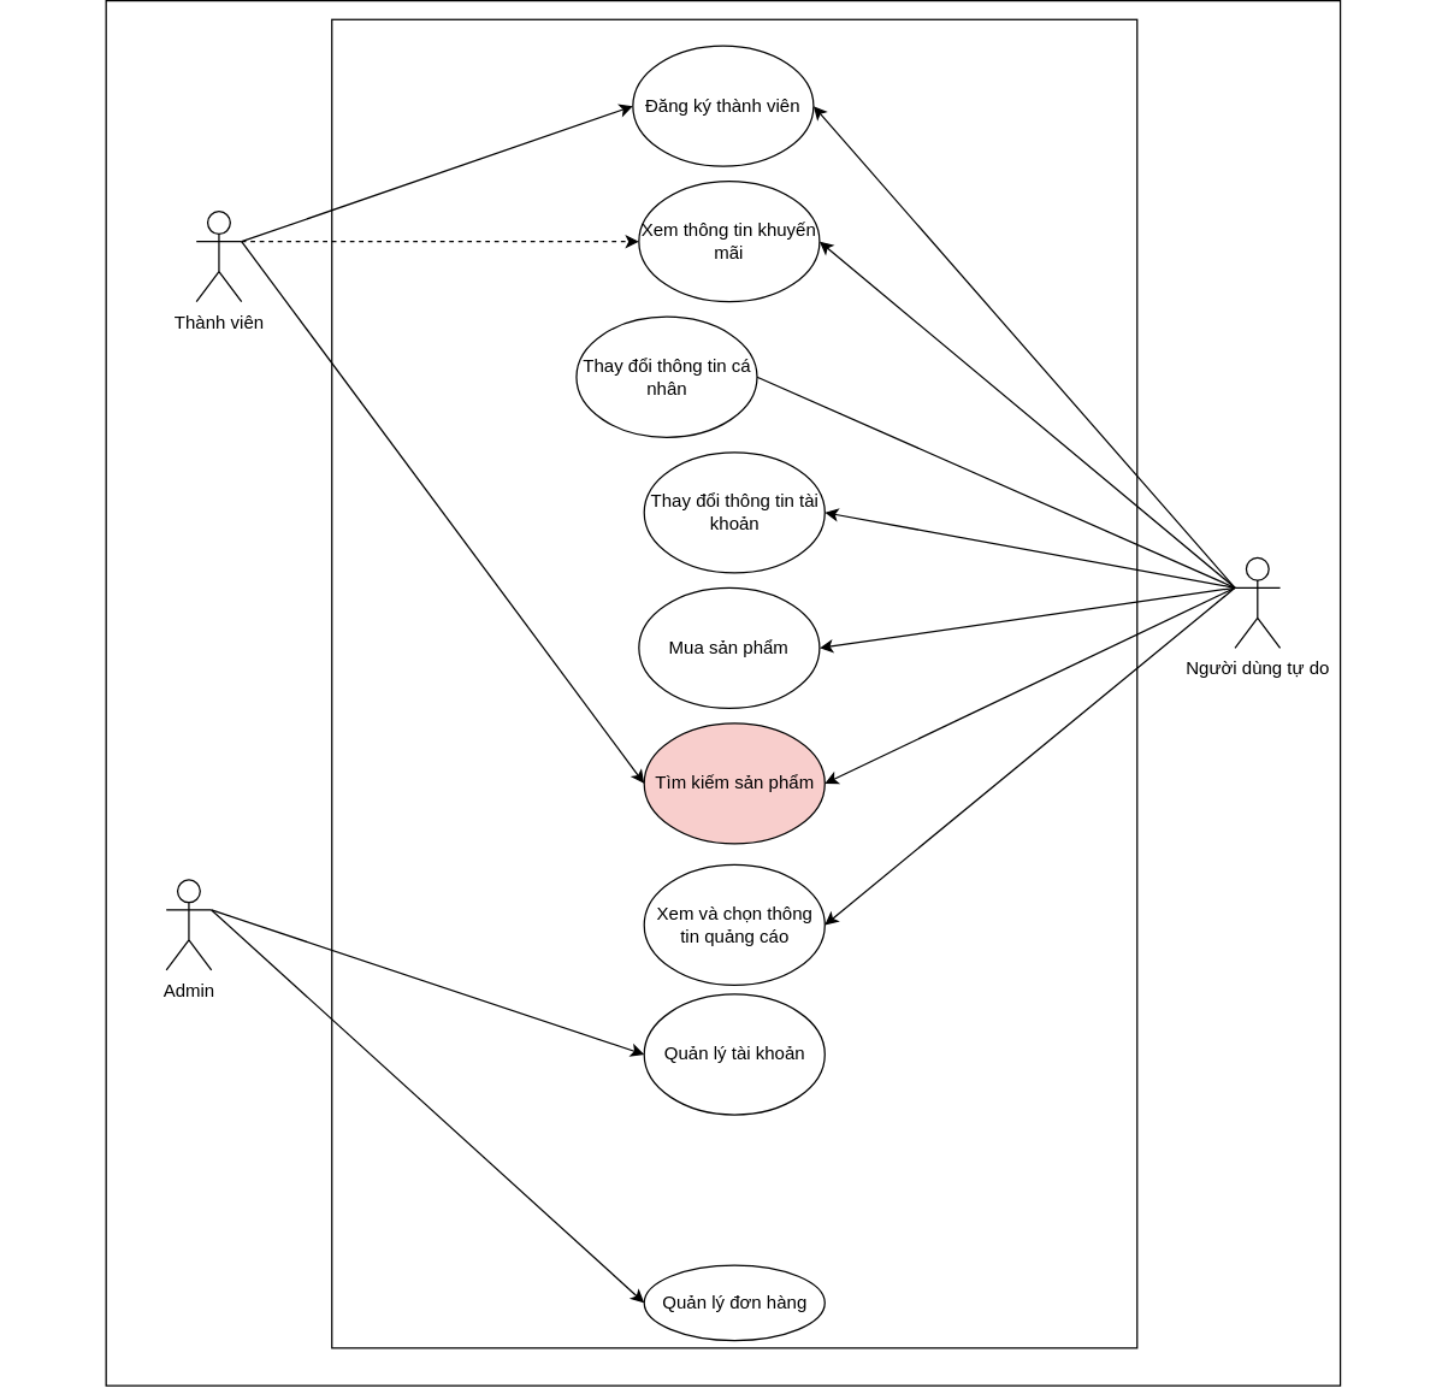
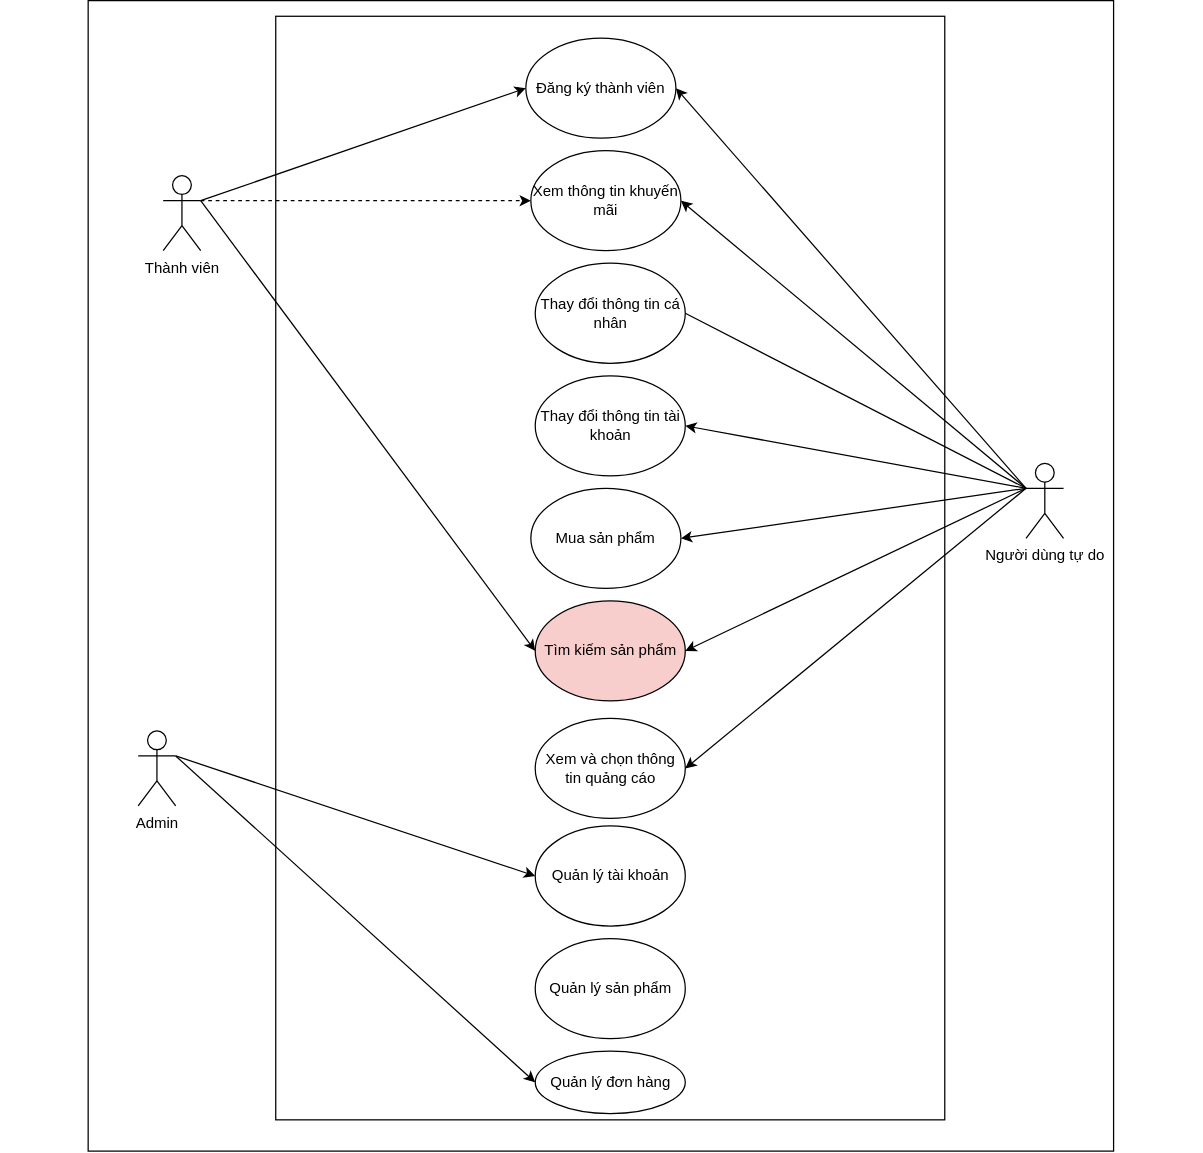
  <mxCell id="0" />
  <mxCell id="1" parent="0" />
  <mxCell id="2" value="" style="rounded=0;whiteSpace=wrap;html=1;rotation=90;" vertex="1" parent="1"><mxGeometry x="20" y="40" width="920" height="820" as="geometry" /></mxCell>
  <mxCell id="3" value="" style="rounded=0;whiteSpace=wrap;html=1;rotation=90;" vertex="1" parent="1"><mxGeometry x="46.25" y="176.25" width="882.5" height="535" as="geometry" /></mxCell>
  <mxCell id="4" value="Thành viên" style="shape=umlActor;verticalLabelPosition=bottom;verticalAlign=top;html=1;outlineConnect=0;" vertex="1" parent="1"><mxGeometry x="130" y="130" width="30" height="60" as="geometry" /></mxCell>
  <mxCell id="5" value="Admin" style="shape=umlActor;verticalLabelPosition=bottom;verticalAlign=top;html=1;outlineConnect=0;" vertex="1" parent="1"><mxGeometry x="110" y="574" width="30" height="60" as="geometry" /></mxCell>
  <mxCell id="6" value="Người dùng tự do" style="shape=umlActor;verticalLabelPosition=bottom;verticalAlign=top;html=1;outlineConnect=0;" vertex="1" parent="1"><mxGeometry x="820" y="360" width="30" height="60" as="geometry" /></mxCell>
  <mxCell id="7" value="Đăng ký thành viên" style="ellipse;whiteSpace=wrap;html=1;" vertex="1" parent="1"><mxGeometry x="420" y="20" width="120" height="80" as="geometry" /></mxCell>
  <mxCell id="8" value="Xem thông tin khuyến mãi" style="ellipse;whiteSpace=wrap;html=1;" vertex="1" parent="1"><mxGeometry x="424" y="110" width="120" height="80" as="geometry" /></mxCell>
- <mxCell id="9" value="Thay đổi thông tin cá nhân" style="ellipse;whiteSpace=wrap;html=1;" vertex="1" parent="1"><mxGeometry x="382.5" y="200" width="120" height="80" as="geometry" /></mxCell>
+ <mxCell id="9" value="Thay đổi thông tin cá nhân" style="ellipse;whiteSpace=wrap;html=1;" vertex="1" parent="1"><mxGeometry x="427.5" y="200" width="120" height="80" as="geometry" /></mxCell>
  <mxCell id="10" value="Thay đổi thông tin tài khoản" style="ellipse;whiteSpace=wrap;html=1;" vertex="1" parent="1"><mxGeometry x="427.5" y="290" width="120" height="80" as="geometry" /></mxCell>
  <mxCell id="11" value="Mua sản phẩm" style="ellipse;whiteSpace=wrap;html=1;" vertex="1" parent="1"><mxGeometry x="424" y="380" width="120" height="80" as="geometry" /></mxCell>
  <mxCell id="12" value="Tìm kiếm sản phẩm" style="ellipse;whiteSpace=wrap;html=1;fillColor=#f8cecc;" vertex="1" parent="1"><mxGeometry x="427.5" y="470" width="120" height="80" as="geometry" /></mxCell>
  <mxCell id="13" value="Xem và chọn thông tin quảng cáo" style="ellipse;whiteSpace=wrap;html=1;" vertex="1" parent="1"><mxGeometry x="427.5" y="564" width="120" height="80" as="geometry" /></mxCell>
  <mxCell id="14" value="Quản lý tài khoản" style="ellipse;whiteSpace=wrap;html=1;" vertex="1" parent="1"><mxGeometry x="427.5" y="650" width="120" height="80" as="geometry" /></mxCell>
+ <mxCell id="15" value="Quản lý sản phẩm" style="ellipse;whiteSpace=wrap;html=1;" vertex="1" parent="1"><mxGeometry x="427.5" y="740" width="120" height="80" as="geometry" /></mxCell>
  <mxCell id="16" value="Quản lý đơn hàng" style="ellipse;whiteSpace=wrap;html=1;" vertex="1" parent="1"><mxGeometry x="427.5" y="830" width="120" height="50" as="geometry" /></mxCell>
  <mxCell id="17" value="" style="endArrow=classic;html=1;rounded=0;exitX=1;exitY=0.333;exitDx=0;exitDy=0;exitPerimeter=0;entryX=0;entryY=0.5;entryDx=0;entryDy=0;" edge="1" parent="1" source="4" target="7"><mxGeometry width="50" height="50" relative="1" as="geometry"><mxPoint x="200" y="200" as="sourcePoint" /><mxPoint x="250" y="150" as="targetPoint" /></mxGeometry></mxCell>
  <mxCell id="18" value="" style="endArrow=classic;html=1;rounded=0;exitX=1;exitY=0.333;exitDx=0;exitDy=0;exitPerimeter=0;entryX=0;entryY=0.5;entryDx=0;entryDy=0;dashed=1;" edge="1" parent="1" source="4" target="8"><mxGeometry width="50" height="50" relative="1" as="geometry"><mxPoint x="170" y="160" as="sourcePoint" /><mxPoint x="430" y="70" as="targetPoint" /></mxGeometry></mxCell>
  <mxCell id="19" value="" style="endArrow=classic;html=1;rounded=0;exitX=1;exitY=0.333;exitDx=0;exitDy=0;exitPerimeter=0;entryX=0;entryY=0.5;entryDx=0;entryDy=0;" edge="1" parent="1" source="4" target="12"><mxGeometry width="50" height="50" relative="1" as="geometry"><mxPoint x="170" y="160" as="sourcePoint" /><mxPoint x="434" y="160" as="targetPoint" /></mxGeometry></mxCell>
  <mxCell id="20" value="" style="endArrow=classic;html=1;rounded=0;entryX=1;entryY=0.5;entryDx=0;entryDy=0;exitX=0;exitY=0.333;exitDx=0;exitDy=0;exitPerimeter=0;" edge="1" parent="1" source="6" target="7"><mxGeometry width="50" height="50" relative="1" as="geometry"><mxPoint x="670" y="280" as="sourcePoint" /><mxPoint x="720" y="230" as="targetPoint" /></mxGeometry></mxCell>
  <mxCell id="21" value="" style="endArrow=classic;html=1;rounded=0;entryX=1;entryY=0.5;entryDx=0;entryDy=0;exitX=0;exitY=0.333;exitDx=0;exitDy=0;exitPerimeter=0;" edge="1" parent="1" source="6" target="8"><mxGeometry width="50" height="50" relative="1" as="geometry"><mxPoint x="830" y="390" as="sourcePoint" /><mxPoint x="550" y="70" as="targetPoint" /></mxGeometry></mxCell>
  <mxCell id="22" value="" style="endArrow=none;html=1;rounded=0;entryX=1;entryY=0.5;entryDx=0;entryDy=0;exitX=0;exitY=0.333;exitDx=0;exitDy=0;exitPerimeter=0;" edge="1" parent="1" source="6" target="9"><mxGeometry width="50" height="50" relative="1" as="geometry"><mxPoint x="830" y="390" as="sourcePoint" /><mxPoint x="554" y="160" as="targetPoint" /></mxGeometry></mxCell>
  <mxCell id="23" value="" style="endArrow=classic;html=1;rounded=0;entryX=1;entryY=0.5;entryDx=0;entryDy=0;exitX=0;exitY=0.333;exitDx=0;exitDy=0;exitPerimeter=0;" edge="1" parent="1" source="6" target="10"><mxGeometry width="50" height="50" relative="1" as="geometry"><mxPoint x="830" y="390" as="sourcePoint" /><mxPoint x="558" y="250" as="targetPoint" /></mxGeometry></mxCell>
  <mxCell id="24" value="" style="endArrow=classic;html=1;rounded=0;entryX=1;entryY=0.5;entryDx=0;entryDy=0;exitX=0;exitY=0.333;exitDx=0;exitDy=0;exitPerimeter=0;" edge="1" parent="1" source="6" target="11"><mxGeometry width="50" height="50" relative="1" as="geometry"><mxPoint x="830" y="390" as="sourcePoint" /><mxPoint x="558" y="340" as="targetPoint" /></mxGeometry></mxCell>
  <mxCell id="25" value="" style="endArrow=classic;html=1;rounded=0;entryX=1;entryY=0.5;entryDx=0;entryDy=0;exitX=0;exitY=0.333;exitDx=0;exitDy=0;exitPerimeter=0;" edge="1" parent="1" source="6" target="12"><mxGeometry width="50" height="50" relative="1" as="geometry"><mxPoint x="820" y="380" as="sourcePoint" /><mxPoint x="554" y="430" as="targetPoint" /></mxGeometry></mxCell>
  <mxCell id="26" value="" style="endArrow=classic;html=1;rounded=0;entryX=1;entryY=0.5;entryDx=0;entryDy=0;exitX=0;exitY=0.333;exitDx=0;exitDy=0;exitPerimeter=0;" edge="1" parent="1" source="6" target="13"><mxGeometry width="50" height="50" relative="1" as="geometry"><mxPoint x="830" y="390" as="sourcePoint" /><mxPoint x="558" y="520" as="targetPoint" /></mxGeometry></mxCell>
  <mxCell id="27" value="" style="endArrow=classic;html=1;rounded=0;exitX=1;exitY=0.333;exitDx=0;exitDy=0;exitPerimeter=0;entryX=0;entryY=0.5;entryDx=0;entryDy=0;" edge="1" parent="1" source="5" target="14"><mxGeometry width="50" height="50" relative="1" as="geometry"><mxPoint x="130" y="470" as="sourcePoint" /><mxPoint x="398" y="830" as="targetPoint" /></mxGeometry></mxCell>
  <mxCell id="28" value="" style="endArrow=classic;html=1;rounded=0;exitX=1;exitY=0.333;exitDx=0;exitDy=0;exitPerimeter=0;entryX=0;entryY=0.5;entryDx=0;entryDy=0;" edge="1" parent="1" source="5" target="16"><mxGeometry width="50" height="50" relative="1" as="geometry"><mxPoint x="150" y="604" as="sourcePoint" /><mxPoint x="438" y="790" as="targetPoint" /></mxGeometry></mxCell>
